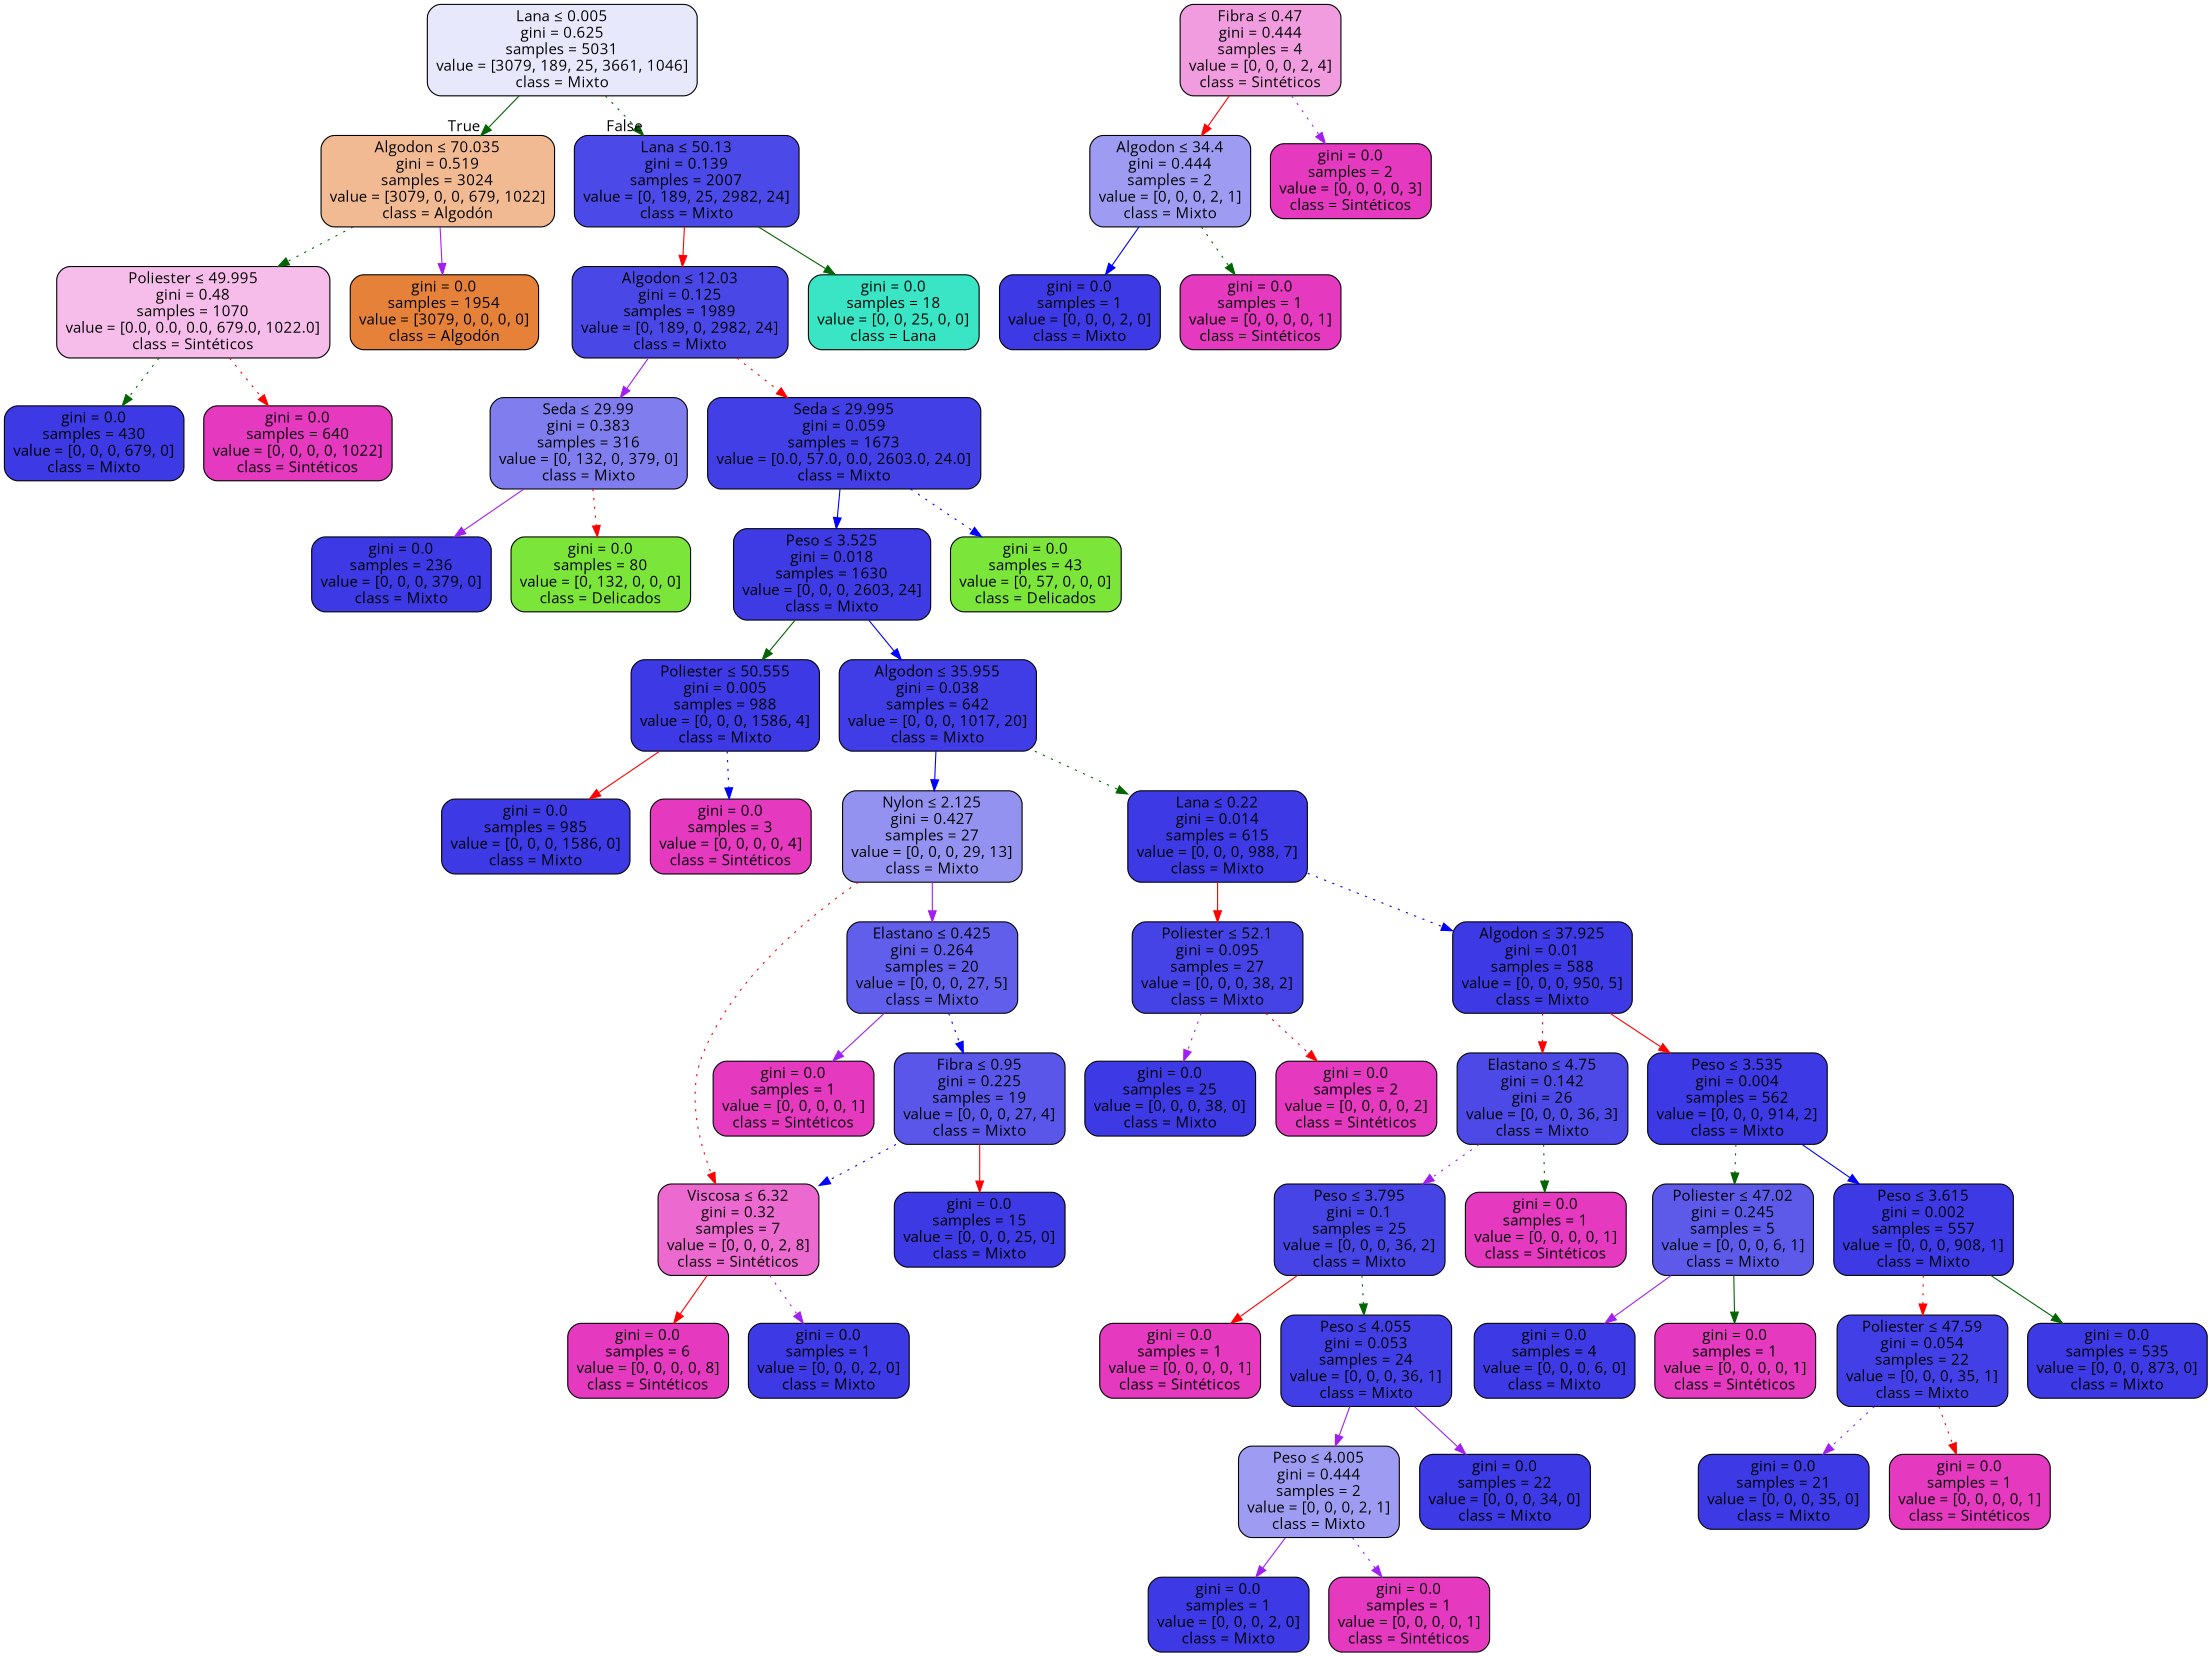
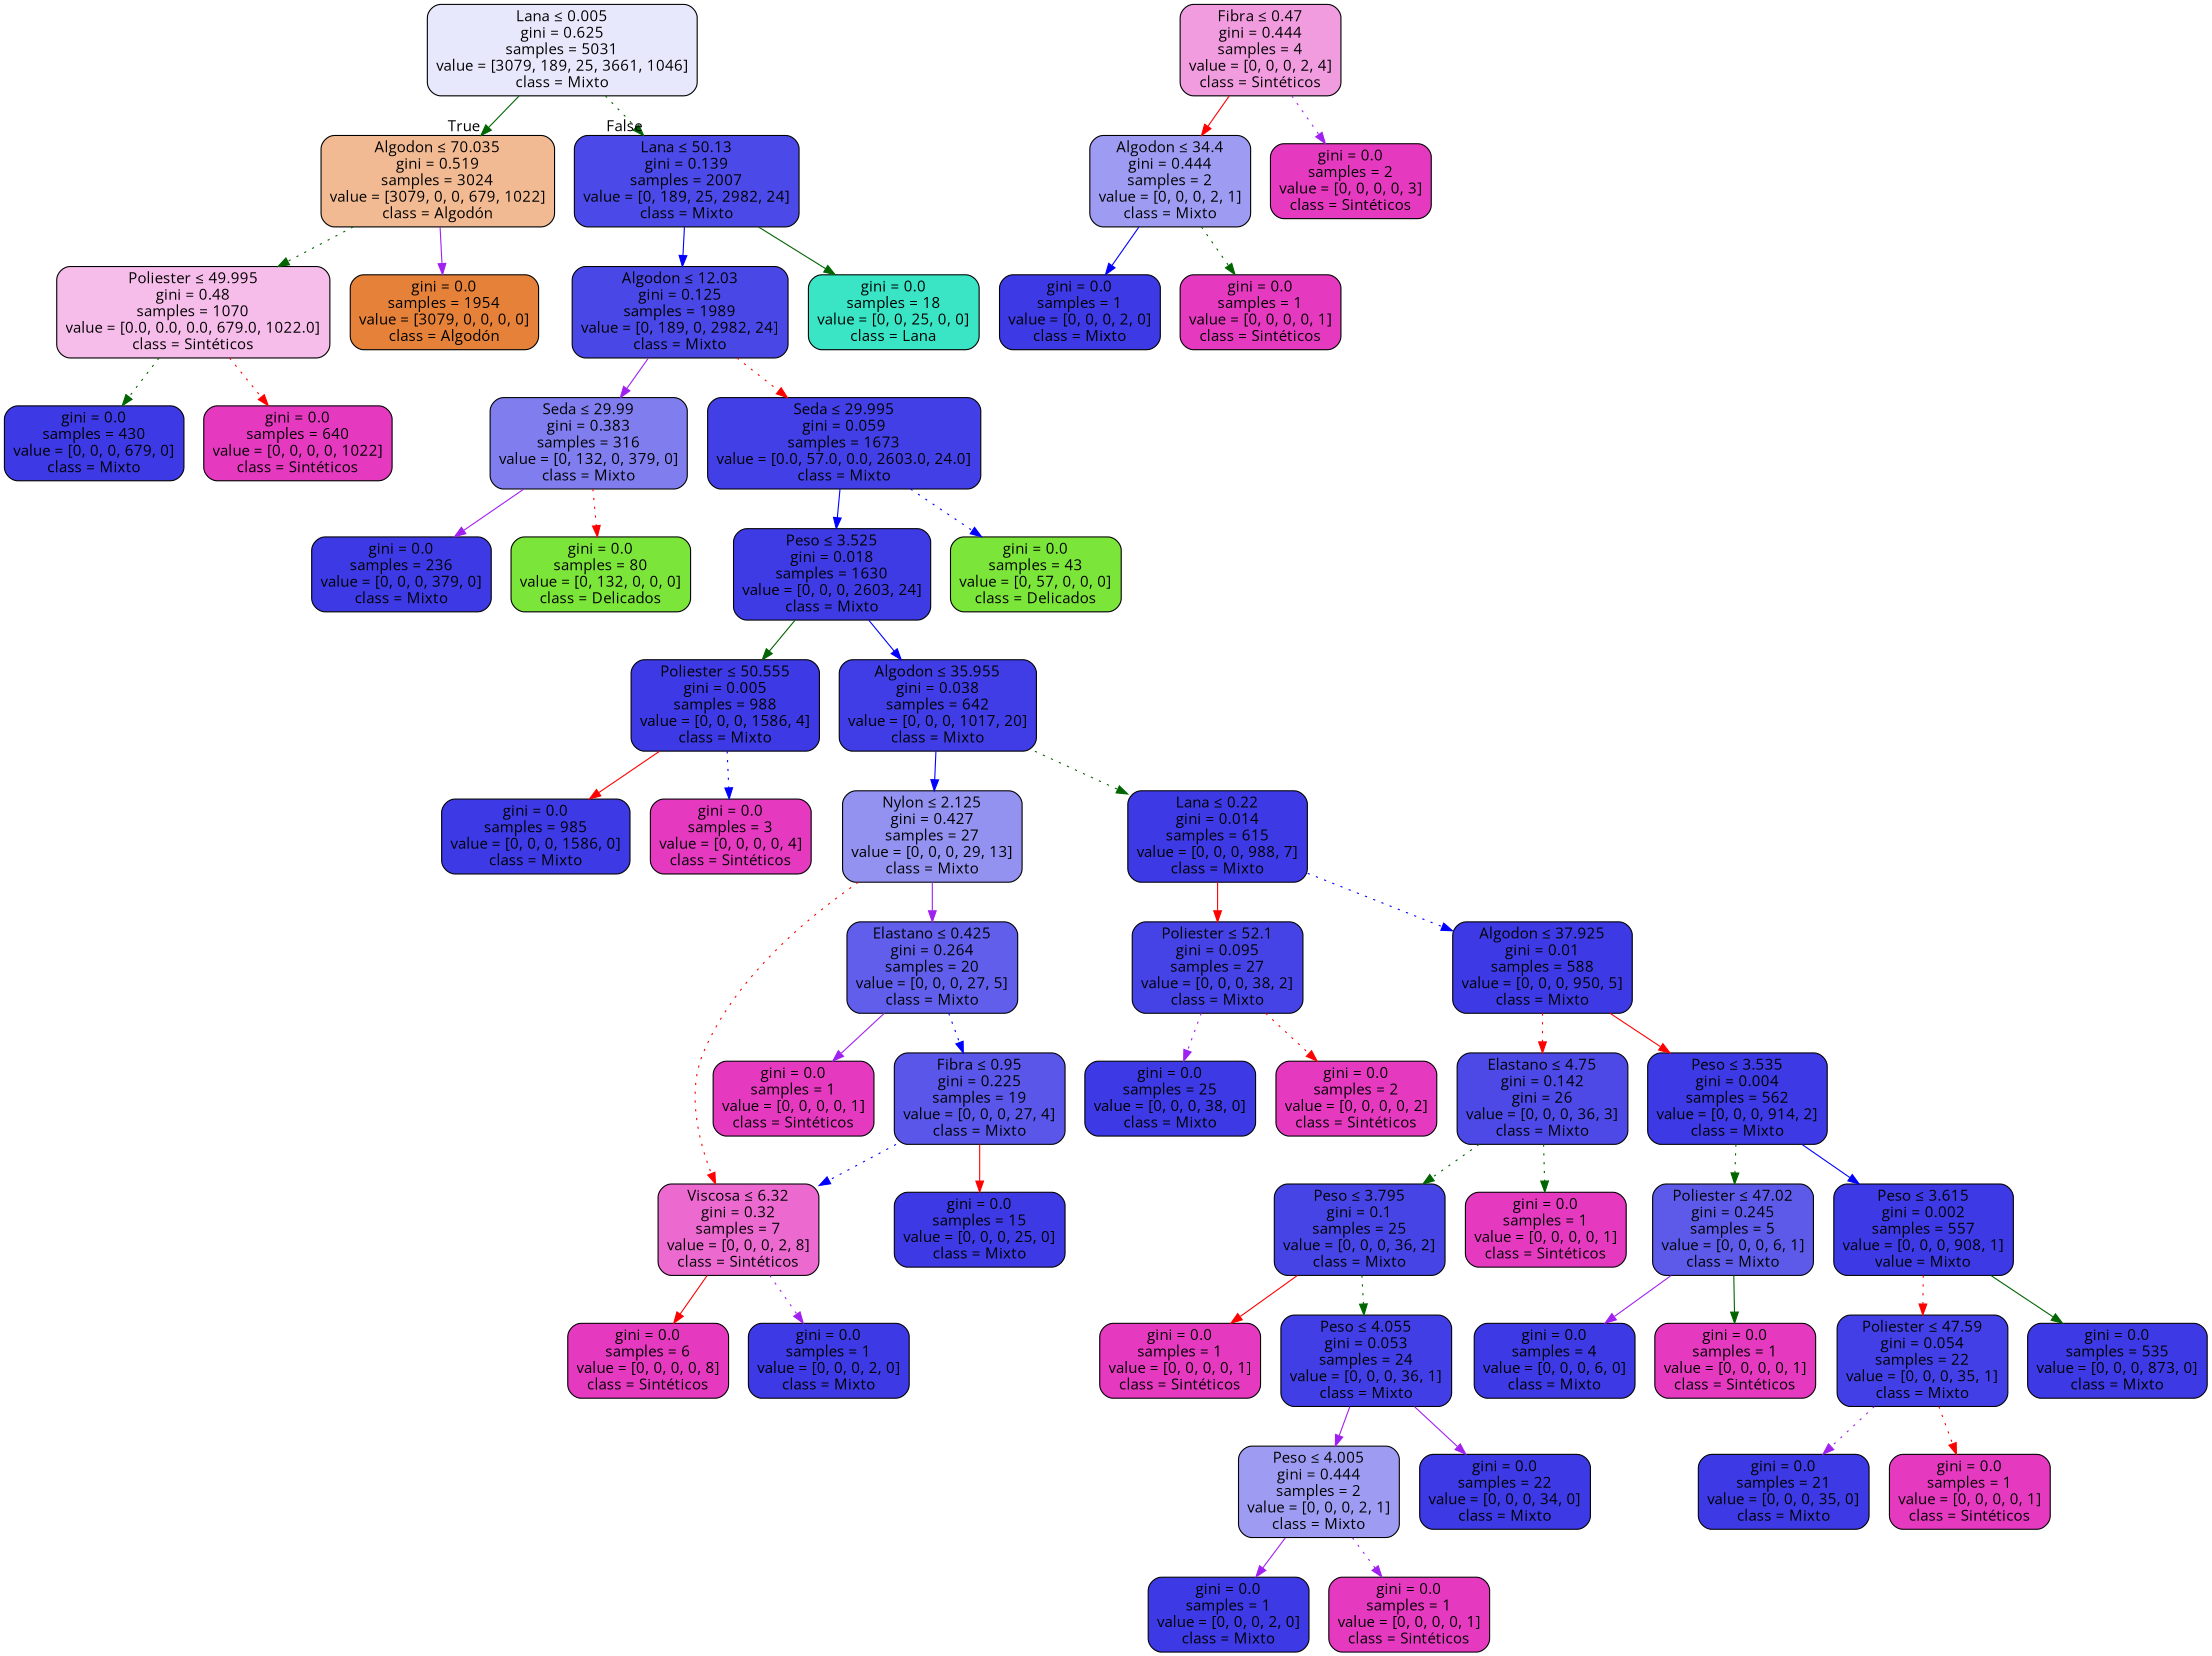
  digraph {
    fontname="Open Sans"
    node [color=black fillcolor="#3c39e5" fontname="Open Sans" shape=box style="filled, rounded"]
    edge [color=purple fontname="Open Sans" style=solid]
    n1 [fillcolor="#e8e8fc" label=<Lana &le; 0.005<br/>gini = 0.625<br/>samples = 5031<br/>value = [3079, 189, 25, 3661, 1046]<br/>class = Mixto>]
    n2 [fillcolor="#f1ba93" label=<Algodon &le; 70.035<br/>gini = 0.519<br/>samples = 3024<br/>value = [3079, 0, 0, 679, 1022]<br/>class = Algodón>]
    n3 [fillcolor="#4b49e7" label=<Lana &le; 50.13<br/>gini = 0.139<br/>samples = 2007<br/>value = [0, 189, 25, 2982, 24]<br/>class = Mixto>]
    n4 [fillcolor="#f6bdea" label=<Poliester &le; 49.995<br/>gini = 0.48<br/>samples = 1070<br/>value = [0.0, 0.0, 0.0, 679.0, 1022.0]<br/>class = Sintéticos>]
    n5 [fillcolor="#e58139" label=<gini = 0.0<br/>samples = 1954<br/>value = [3079, 0, 0, 0, 0]<br/>class = Algodón>]
    n6 [fillcolor="#4a47e7" label=<Algodon &le; 12.03<br/>gini = 0.125<br/>samples = 1989<br/>value = [0, 189, 0, 2982, 24]<br/>class = Mixto>]
    n7 [fillcolor="#39e5c5" label=<gini = 0.0<br/>samples = 18<br/>value = [0, 0, 25, 0, 0]<br/>class = Lana>]
    n8 [label=<gini = 0.0<br/>samples = 430<br/>value = [0, 0, 0, 679, 0]<br/>class = Mixto>]
    n9 [fillcolor="#e539c0" label=<gini = 0.0<br/>samples = 640<br/>value = [0, 0, 0, 0, 1022]<br/>class = Sintéticos>]
    n10 [fillcolor="#807eee" label=<Seda &le; 29.99<br/>gini = 0.383<br/>samples = 316<br/>value = [0, 132, 0, 379, 0]<br/>class = Mixto>]
    n11 [fillcolor="#423fe6" label=<Seda &le; 29.995<br/>gini = 0.059<br/>samples = 1673<br/>value = [0.0, 57.0, 0.0, 2603.0, 24.0]<br/>class = Mixto>]
    n12 [label=<gini = 0.0<br/>samples = 236<br/>value = [0, 0, 0, 379, 0]<br/>class = Mixto>]
    n13 [fillcolor="#7be539" label=<gini = 0.0<br/>samples = 80<br/>value = [0, 132, 0, 0, 0]<br/>class = Delicados>]
    n14 [fillcolor="#3e3be5" label=<Peso &le; 3.525<br/>gini = 0.018<br/>samples = 1630<br/>value = [0, 0, 0, 2603, 24]<br/>class = Mixto>]
    n15 [fillcolor="#7be539" label=<gini = 0.0<br/>samples = 43<br/>value = [0, 57, 0, 0, 0]<br/>class = Delicados>]
    n16 [label=<Poliester &le; 50.555<br/>gini = 0.005<br/>samples = 988<br/>value = [0, 0, 0, 1586, 4]<br/>class = Mixto>]
    n17 [fillcolor="#403de6" label=<Algodon &le; 35.955<br/>gini = 0.038<br/>samples = 642<br/>value = [0, 0, 0, 1017, 20]<br/>class = Mixto>]
    n18 [label=<gini = 0.0<br/>samples = 985<br/>value = [0, 0, 0, 1586, 0]<br/>class = Mixto>]
    n19 [fillcolor="#e539c0" label=<gini = 0.0<br/>samples = 3<br/>value = [0, 0, 0, 0, 4]<br/>class = Sintéticos>]
    n20 [fillcolor="#9392f1" label=<Nylon &le; 2.125<br/>gini = 0.427<br/>samples = 27<br/>value = [0, 0, 0, 29, 13]<br/>class = Mixto>]
    n21 [fillcolor="#3d3ae5" label=<Lana &le; 0.22<br/>gini = 0.014<br/>samples = 615<br/>value = [0, 0, 0, 988, 7]<br/>class = Mixto>]
    n22 [fillcolor="#ec6ad0" label=<Viscosa &le; 6.32<br/>gini = 0.32<br/>samples = 7<br/>value = [0, 0, 0, 2, 8]<br/>class = Sintéticos>]
    n23 [fillcolor="#605eea" label=<Elastano &le; 0.425<br/>gini = 0.264<br/>samples = 20<br/>value = [0, 0, 0, 27, 5]<br/>class = Mixto>]
    n24 [fillcolor="#4643e6" label=<Poliester &le; 52.1<br/>gini = 0.095<br/>samples = 27<br/>value = [0, 0, 0, 38, 2]<br/>class = Mixto>]
    n25 [fillcolor="#3d3ae5" label=<Algodon &le; 37.925<br/>gini = 0.01<br/>samples = 588<br/>value = [0, 0, 0, 950, 5]<br/>class = Mixto>]
    n26 [fillcolor="#e539c0" label=<gini = 0.0<br/>samples = 6<br/>value = [0, 0, 0, 0, 8]<br/>class = Sintéticos>]
    n27 [label=<gini = 0.0<br/>samples = 1<br/>value = [0, 0, 0, 2, 0]<br/>class = Mixto>]
    n28 [fillcolor="#e539c0" label=<gini = 0.0<br/>samples = 1<br/>value = [0, 0, 0, 0, 1]<br/>class = Sintéticos>]
    n29 [fillcolor="#5956e9" label=<Fibra &le; 0.95<br/>gini = 0.225<br/>samples = 19<br/>value = [0, 0, 0, 27, 4]<br/>class = Mixto>]
    n30 [label=<gini = 0.0<br/>samples = 15<br/>value = [0, 0, 0, 25, 0]<br/>class = Mixto>]
    n31 [fillcolor="#f29ce0" label=<Fibra &le; 0.47<br/>gini = 0.444<br/>samples = 4<br/>value = [0, 0, 0, 2, 4]<br/>class = Sintéticos>]
    n32 [fillcolor="#9e9cf2" label=<Algodon &le; 34.4<br/>gini = 0.444<br/>samples = 2<br/>value = [0, 0, 0, 2, 1]<br/>class = Mixto>]
    n33 [fillcolor="#e539c0" label=<gini = 0.0<br/>samples = 2<br/>value = [0, 0, 0, 0, 3]<br/>class = Sintéticos>]
    n34 [label=<gini = 0.0<br/>samples = 1<br/>value = [0, 0, 0, 2, 0]<br/>class = Mixto>]
    n35 [fillcolor="#e539c0" label=<gini = 0.0<br/>samples = 1<br/>value = [0, 0, 0, 0, 1]<br/>class = Sintéticos>]
    n36 [label=<gini = 0.0<br/>samples = 25<br/>value = [0, 0, 0, 38, 0]<br/>class = Mixto>]
    n37 [fillcolor="#e539c0" label=<gini = 0.0<br/>samples = 2<br/>value = [0, 0, 0, 0, 2]<br/>class = Sintéticos>]
    n38 [fillcolor="#4c49e7" label=<Elastano &le; 4.75<br/>gini = 0.142<br/>gini = 26<br/>value = [0, 0, 0, 36, 3]<br/>class = Mixto>]
    n39 [label=<Peso &le; 3.535<br/>gini = 0.004<br/>samples = 562<br/>value = [0, 0, 0, 914, 2]<br/>class = Mixto>]
    n40 [fillcolor="#4744e6" label=<Peso &le; 3.795<br/>gini = 0.1<br/>samples = 25<br/>value = [0, 0, 0, 36, 2]<br/>class = Mixto>]
    n41 [fillcolor="#e539c0" label=<gini = 0.0<br/>samples = 1<br/>value = [0, 0, 0, 0, 1]<br/>class = Sintéticos>]
    n42 [fillcolor="#5d5ae9" label=<Poliester &le; 47.02<br/>gini = 0.245<br/>samples = 5<br/>value = [0, 0, 0, 6, 1]<br/>class = Mixto>]
-   n43 [label=<Peso &le; 3.615<br/>gini = 0.002<br/>samples = 557<br/>value = [0, 0, 0, 908, 1]<br/>class = Mixto>]
+   n43 [label=<Peso &le; 3.615<br/>gini = 0.002<br/>samples = 557<br/>value = [0, 0, 0, 908, 1]<br/>value = Mixto>]
    n44 [fillcolor="#e539c0" label=<gini = 0.0<br/>samples = 1<br/>value = [0, 0, 0, 0, 1]<br/>class = Sintéticos>]
    n45 [fillcolor="#413ee6" label=<Peso &le; 4.055<br/>gini = 0.053<br/>samples = 24<br/>value = [0, 0, 0, 36, 1]<br/>class = Mixto>]
    n46 [fillcolor="#9e9cf2" label=<Peso &le; 4.005<br/>gini = 0.444<br/>samples = 2<br/>value = [0, 0, 0, 2, 1]<br/>class = Mixto>]
    n47 [label=<gini = 0.0<br/>samples = 22<br/>value = [0, 0, 0, 34, 0]<br/>class = Mixto>]
    n48 [label=<gini = 0.0<br/>samples = 1<br/>value = [0, 0, 0, 2, 0]<br/>class = Mixto>]
    n49 [fillcolor="#e539c0" label=<gini = 0.0<br/>samples = 1<br/>value = [0, 0, 0, 0, 1]<br/>class = Sintéticos>]
    n50 [label=<gini = 0.0<br/>samples = 4<br/>value = [0, 0, 0, 6, 0]<br/>class = Mixto>]
    n51 [fillcolor="#e539c0" label=<gini = 0.0<br/>samples = 1<br/>value = [0, 0, 0, 0, 1]<br/>class = Sintéticos>]
    n52 [fillcolor="#423fe6" label=<Poliester &le; 47.59<br/>gini = 0.054<br/>samples = 22<br/>value = [0, 0, 0, 35, 1]<br/>class = Mixto>]
    n53 [label=<gini = 0.0<br/>samples = 535<br/>value = [0, 0, 0, 873, 0]<br/>class = Mixto>]
    n54 [label=<gini = 0.0<br/>samples = 21<br/>value = [0, 0, 0, 35, 0]<br/>class = Mixto>]
    n55 [fillcolor="#e539c0" label=<gini = 0.0<br/>samples = 1<br/>value = [0, 0, 0, 0, 1]<br/>class = Sintéticos>]
    n1 -> n2 [color=darkgreen headlabel=True labelangle=45 labeldistance=2.5]
    n1 -> n3 [color=darkgreen headlabel=False labelangle=-45 labeldistance=2.5 style=dotted]
    n2 -> n4 [color=darkgreen style=dotted]
    n2 -> n5
-   n3 -> n6 [color=red]
+   n3 -> n6 [color=blue]
    n3 -> n7 [color=darkgreen]
    n4 -> n8 [color=darkgreen style=dotted]
    n4 -> n9 [color=red style=dotted]
    n6 -> n10
    n6 -> n11 [color=red style=dotted]
    n10 -> n12
    n10 -> n13 [color=red style=dotted]
    n11 -> n14 [color=blue]
    n11 -> n15 [color=blue style=dotted]
    n14 -> n16 [color=darkgreen]
    n14 -> n17 [color=blue]
    n16 -> n18 [color=red]
    n16 -> n19 [color=blue style=dotted]
    n17 -> n20 [color=blue]
    n17 -> n21 [color=darkgreen style=dotted]
    n20 -> n22 [color=red style=dotted]
    n20 -> n23
    n21 -> n24 [color=red]
    n21 -> n25 [color=blue style=dotted]
    n22 -> n26 [color=red]
    n22 -> n27 [style=dotted]
    n23 -> n28
    n23 -> n29 [color=blue style=dotted]
    n24 -> n36 [style=dotted]
    n24 -> n37 [color=red style=dotted]
    n25 -> n38 [color=red style=dotted]
    n25 -> n39 [color=red]
    n29 -> n22 [color=blue style=dotted]
    n29 -> n30 [color=red]
    n31 -> n32 [color=red]
    n31 -> n33 [style=dotted]
    n32 -> n34 [color=blue]
    n32 -> n35 [color=darkgreen style=dotted]
-   n38 -> n40 [style=dotted]
+   n38 -> n40 [color=darkgreen style=dotted]
    n38 -> n41 [color=darkgreen style=dotted]
    n39 -> n42 [color=darkgreen style=dotted]
    n39 -> n43 [color=blue]
    n40 -> n44 [color=red]
    n40 -> n45 [color=darkgreen style=dotted]
    n42 -> n50
    n42 -> n51 [color=darkgreen]
    n43 -> n52 [color=red style=dotted]
    n43 -> n53 [color=darkgreen]
    n45 -> n46
    n45 -> n47
    n46 -> n48
    n46 -> n49 [style=dotted]
    n52 -> n54 [style=dotted]
    n52 -> n55 [color=red style=dotted]
  }
